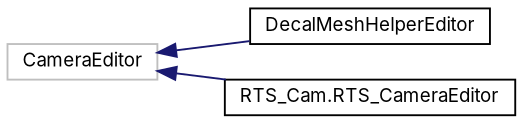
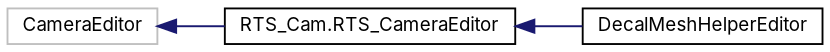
  digraph {
    fontname=Inter
    rankdir=LR
    node [color=black fillcolor=white fontname=Inter fontsize=10 shape=record style=filled]
    edge [color=midnightblue dir=back fontname=Inter fontsize=10 labelfontname=Helvetica labelfontsize=10 style=solid]
    n1 [color=grey75 height=0.2 label=CameraEditor width=0.4]
    n2 [height=0.2 label=DecalMeshHelperEditor width=0.4]
    n3 [height=0.2 label="RTS_Cam.RTS_CameraEditor" width=0.4]
-   n1 -> n2
+   n3 -> n2
    n1 -> n3
  }
